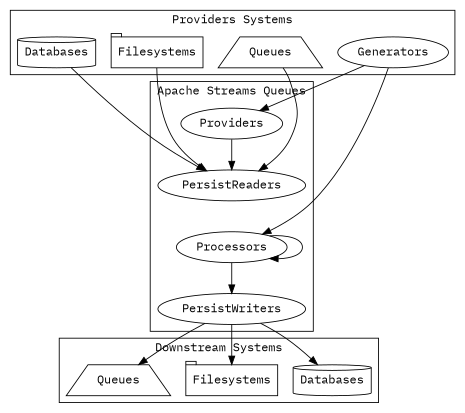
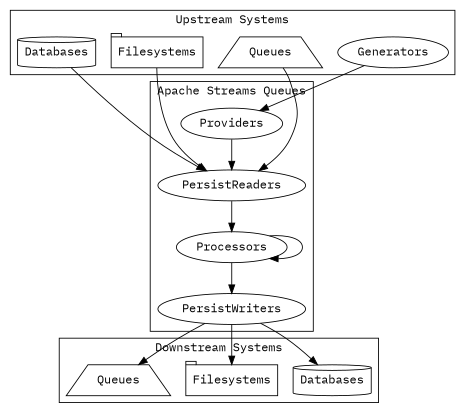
  digraph {
    compound=true
    fontname="IBM Plex Mono"
    rankdir=TB
    splines=true
    node [fontname="IBM Plex Mono"]
    edge [fontname="IBM Plex Mono"]
    n1 [label=Databases shape=cylinder]
    n2 [label=Filesystems shape=tab]
    n3 [label=Generators]
    n4 [label=Queues shape=trapezium]
    n5 [label=Providers]
    n6 [label=PersistReaders]
    n7 [label=Processors]
    n8 [label=PersistWriters]
    n9 [label=Databases shape=cylinder]
    n10 [label=Filesystems shape=tab]
    n11 [label=Queues shape=trapezium]
    subgraph cluster_1 {
-     label="Providers Systems"
+     label="Upstream Systems"
      n1
      n2
      n3
      n4
    }
    subgraph cluster_2 {
      label="Apache Streams Queues"
      n5
      n6
      n7
      n8
    }
    subgraph cluster_3 {
      label="Downstream Systems"
      n9
      n10
      n11
    }
    n1 -> n6
    n2 -> n6
    n3 -> n5
    n4 -> n6
    n5 -> n6
-   n3 -> n7
+   n6 -> n7
    n7 -> n7
    n7 -> n8
    n8 -> n9
    n8 -> n10
    n8 -> n11
  }
